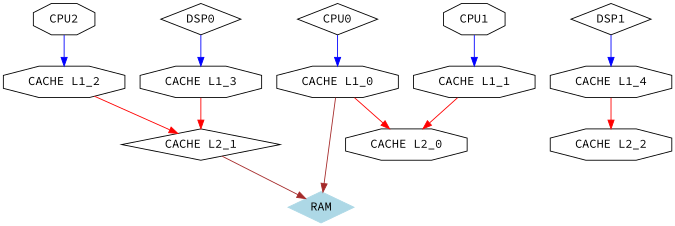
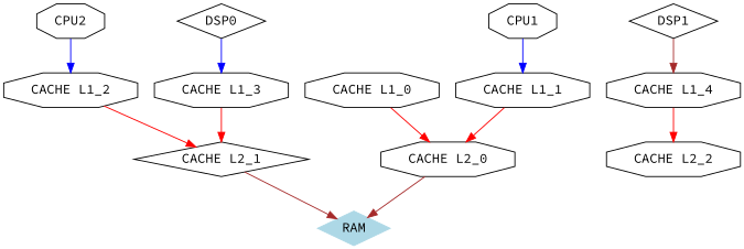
  digraph {
    fontname="Source Code Pro"
    node [fontname="Source Code Pro" shape=octagon]
    edge [color=blue fontname="Source Code Pro"]
-   n1 [label=CPU0 shape=diamond]
    n2 [label="CACHE L1_0"]
    n3 [label="CACHE L2_0"]
    n4 [label=CPU1]
    n5 [label="CACHE L1_1"]
    n6 [label=CPU2]
    n7 [label="CACHE L1_2"]
    n8 [label="CACHE L2_1" shape=diamond]
    n9 [label=DSP0 shape=diamond]
    n10 [label="CACHE L1_3"]
    n11 [label=DSP1 shape=diamond]
    n12 [label="CACHE L1_4"]
    n13 [label="CACHE L2_2"]
    n14 [color=lightblue label=RAM shape=diamond style=filled]
-   n1 -> n2
    n2 -> n3 [color=red]
-   n2 -> n14 [color=brown]
+   n3 -> n14 [color=brown]
    n4 -> n5
    n5 -> n3 [color=red]
    n6 -> n7
    n7 -> n8 [color=red]
    n8 -> n14 [color=brown]
    n9 -> n10
    n10 -> n8 [color=red]
-   n11 -> n12
+   n11 -> n12 [color=brown]
    n12 -> n13 [color=red]
  }
